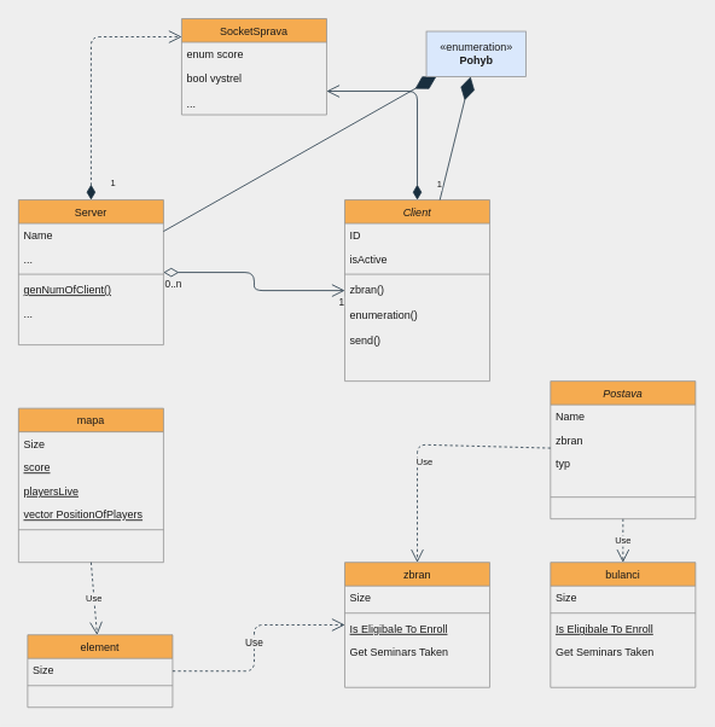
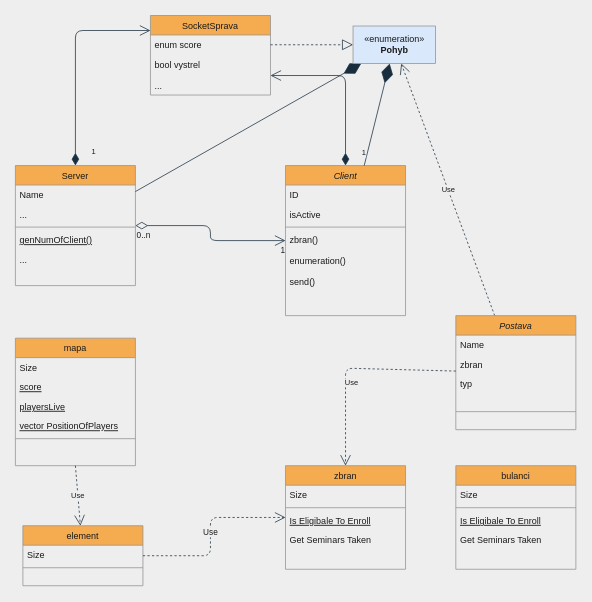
  <mxCell id="0" />
  <mxCell id="1" parent="0" />
  <mxCell id="2" value="Client" style="swimlane;fontStyle=2;align=center;verticalAlign=top;childLayout=stackLayout;horizontal=1;startSize=26;horizontalStack=0;resizeParent=1;resizeLast=0;collapsible=1;marginBottom=0;shadow=0;strokeWidth=1;fillColor=#F5AB50;strokeColor=#909090;fontColor=#1A1A1A;" parent="1" vertex="1"><mxGeometry x="380" y="220" width="160" height="200" as="geometry"><mxRectangle x="230" y="140" width="160" height="26" as="alternateBounds" /></mxGeometry></mxCell>
  <mxCell id="3" value="ID" style="text;align=left;verticalAlign=top;spacingLeft=4;spacingRight=4;overflow=hidden;rotatable=0;points=[[0,0.5],[1,0.5]];portConstraint=eastwest;shadow=0;html=0;fontColor=#1A1A1A;" parent="2" vertex="1"><mxGeometry y="26" width="160" height="26" as="geometry" /></mxCell>
  <mxCell id="4" value="isActive" style="text;align=left;verticalAlign=top;spacingLeft=4;spacingRight=4;overflow=hidden;rotatable=0;points=[[0,0.5],[1,0.5]];portConstraint=eastwest;shadow=0;html=0;fontColor=#1A1A1A;" parent="2" vertex="1"><mxGeometry y="52" width="160" height="26" as="geometry" /></mxCell>
  <mxCell id="5" value="" style="line;html=1;strokeWidth=1;align=left;verticalAlign=middle;spacingTop=-1;spacingLeft=3;spacingRight=3;rotatable=0;labelPosition=right;points=[];portConstraint=eastwest;fillColor=#F5AB50;strokeColor=#909090;fontColor=#1A1A1A;labelBackgroundColor=#EEEEEE;" parent="2" vertex="1"><mxGeometry y="78" width="160" height="8" as="geometry" /></mxCell>
  <mxCell id="6" value="zbran()" style="text;align=left;verticalAlign=top;spacingLeft=4;spacingRight=4;overflow=hidden;rotatable=0;points=[[0,0.5],[1,0.5]];portConstraint=eastwest;fontColor=#1A1A1A;" parent="2" vertex="1"><mxGeometry y="86" width="160" height="28" as="geometry" /></mxCell>
  <mxCell id="7" value="enumeration()" style="text;align=left;verticalAlign=top;spacingLeft=4;spacingRight=4;overflow=hidden;rotatable=0;points=[[0,0.5],[1,0.5]];portConstraint=eastwest;fontColor=#1A1A1A;" parent="2" vertex="1"><mxGeometry y="114" width="160" height="28" as="geometry" /></mxCell>
  <mxCell id="8" value="send()" style="text;align=left;verticalAlign=top;spacingLeft=4;spacingRight=4;overflow=hidden;rotatable=0;points=[[0,0.5],[1,0.5]];portConstraint=eastwest;fontColor=#1A1A1A;" parent="2" vertex="1"><mxGeometry y="142" width="160" height="28" as="geometry" /></mxCell>
  <mxCell id="9" value="Server" style="swimlane;fontStyle=0;align=center;verticalAlign=top;childLayout=stackLayout;horizontal=1;startSize=26;horizontalStack=0;resizeParent=1;resizeLast=0;collapsible=1;marginBottom=0;shadow=0;strokeWidth=1;fillColor=#F5AB50;strokeColor=#909090;fontColor=#1A1A1A;" parent="1" vertex="1"><mxGeometry x="20" y="220" width="160" height="160" as="geometry"><mxRectangle x="130" y="380" width="160" height="26" as="alternateBounds" /></mxGeometry></mxCell>
  <mxCell id="10" value="Name" style="text;align=left;verticalAlign=top;spacingLeft=4;spacingRight=4;overflow=hidden;rotatable=0;points=[[0,0.5],[1,0.5]];portConstraint=eastwest;fontColor=#1A1A1A;" parent="9" vertex="1"><mxGeometry y="26" width="160" height="26" as="geometry" /></mxCell>
  <mxCell id="11" value="..." style="text;align=left;verticalAlign=top;spacingLeft=4;spacingRight=4;overflow=hidden;rotatable=0;points=[[0,0.5],[1,0.5]];portConstraint=eastwest;shadow=0;html=0;fontColor=#1A1A1A;" parent="9" vertex="1"><mxGeometry y="52" width="160" height="26" as="geometry" /></mxCell>
  <mxCell id="12" value="" style="line;html=1;strokeWidth=1;align=left;verticalAlign=middle;spacingTop=-1;spacingLeft=3;spacingRight=3;rotatable=0;labelPosition=right;points=[];portConstraint=eastwest;fillColor=#F5AB50;strokeColor=#909090;fontColor=#1A1A1A;labelBackgroundColor=#EEEEEE;" parent="9" vertex="1"><mxGeometry y="78" width="160" height="8" as="geometry" /></mxCell>
  <mxCell id="13" value="genNumOfClient()" style="text;align=left;verticalAlign=top;spacingLeft=4;spacingRight=4;overflow=hidden;rotatable=0;points=[[0,0.5],[1,0.5]];portConstraint=eastwest;fontStyle=4;fontColor=#1A1A1A;" parent="9" vertex="1"><mxGeometry y="86" width="160" height="26" as="geometry" /></mxCell>
  <mxCell id="14" value="..." style="text;align=left;verticalAlign=top;spacingLeft=4;spacingRight=4;overflow=hidden;rotatable=0;points=[[0,0.5],[1,0.5]];portConstraint=eastwest;fontColor=#1A1A1A;" parent="9" vertex="1"><mxGeometry y="112" width="160" height="26" as="geometry" /></mxCell>
  <mxCell id="15" value="mapa" style="swimlane;fontStyle=0;align=center;verticalAlign=top;childLayout=stackLayout;horizontal=1;startSize=26;horizontalStack=0;resizeParent=1;resizeLast=0;collapsible=1;marginBottom=0;shadow=0;strokeWidth=1;fillColor=#F5AB50;strokeColor=#909090;fontColor=#1A1A1A;" parent="1" vertex="1"><mxGeometry x="20" y="450" width="160" height="170" as="geometry"><mxRectangle x="130" y="380" width="160" height="26" as="alternateBounds" /></mxGeometry></mxCell>
  <mxCell id="16" value="Size" style="text;align=left;verticalAlign=top;spacingLeft=4;spacingRight=4;overflow=hidden;rotatable=0;points=[[0,0.5],[1,0.5]];portConstraint=eastwest;fontColor=#1A1A1A;" parent="15" vertex="1"><mxGeometry y="26" width="160" height="26" as="geometry" /></mxCell>
  <mxCell id="17" value="score" style="text;align=left;verticalAlign=top;spacingLeft=4;spacingRight=4;overflow=hidden;rotatable=0;points=[[0,0.5],[1,0.5]];portConstraint=eastwest;fontStyle=4;fontColor=#1A1A1A;" parent="15" vertex="1"><mxGeometry y="52" width="160" height="26" as="geometry" /></mxCell>
  <mxCell id="18" value="playersLive" style="text;align=left;verticalAlign=top;spacingLeft=4;spacingRight=4;overflow=hidden;rotatable=0;points=[[0,0.5],[1,0.5]];portConstraint=eastwest;fontStyle=4;fontColor=#1A1A1A;" parent="15" vertex="1"><mxGeometry y="78" width="160" height="26" as="geometry" /></mxCell>
  <mxCell id="19" value="vector PositionOfPlayers" style="text;align=left;verticalAlign=top;spacingLeft=4;spacingRight=4;overflow=hidden;rotatable=0;points=[[0,0.5],[1,0.5]];portConstraint=eastwest;fontStyle=4;fontColor=#1A1A1A;" parent="15" vertex="1"><mxGeometry y="104" width="160" height="26" as="geometry" /></mxCell>
  <mxCell id="20" value="" style="line;html=1;strokeWidth=1;align=left;verticalAlign=middle;spacingTop=-1;spacingLeft=3;spacingRight=3;rotatable=0;labelPosition=right;points=[];portConstraint=eastwest;fillColor=#F5AB50;strokeColor=#909090;fontColor=#1A1A1A;labelBackgroundColor=#EEEEEE;" parent="15" vertex="1"><mxGeometry y="130" width="160" height="8" as="geometry" /></mxCell>
  <mxCell id="21" value="bulanci" style="swimlane;fontStyle=0;align=center;verticalAlign=top;childLayout=stackLayout;horizontal=1;startSize=26;horizontalStack=0;resizeParent=1;resizeLast=0;collapsible=1;marginBottom=0;shadow=0;strokeWidth=1;fillColor=#F5AB50;strokeColor=#909090;fontColor=#1A1A1A;" parent="1" vertex="1"><mxGeometry x="607" y="620" width="160" height="138" as="geometry"><mxRectangle x="130" y="380" width="160" height="26" as="alternateBounds" /></mxGeometry></mxCell>
  <mxCell id="22" value="Size" style="text;align=left;verticalAlign=top;spacingLeft=4;spacingRight=4;overflow=hidden;rotatable=0;points=[[0,0.5],[1,0.5]];portConstraint=eastwest;fontColor=#1A1A1A;" parent="21" vertex="1"><mxGeometry y="26" width="160" height="26" as="geometry" /></mxCell>
  <mxCell id="23" value="" style="line;html=1;strokeWidth=1;align=left;verticalAlign=middle;spacingTop=-1;spacingLeft=3;spacingRight=3;rotatable=0;labelPosition=right;points=[];portConstraint=eastwest;fillColor=#F5AB50;strokeColor=#909090;fontColor=#1A1A1A;labelBackgroundColor=#EEEEEE;" parent="21" vertex="1"><mxGeometry y="52" width="160" height="8" as="geometry" /></mxCell>
  <mxCell id="24" value="Is Eligibale To Enroll" style="text;align=left;verticalAlign=top;spacingLeft=4;spacingRight=4;overflow=hidden;rotatable=0;points=[[0,0.5],[1,0.5]];portConstraint=eastwest;fontStyle=4;fontColor=#1A1A1A;" parent="21" vertex="1"><mxGeometry y="60" width="160" height="26" as="geometry" /></mxCell>
  <mxCell id="25" value="Get Seminars Taken" style="text;align=left;verticalAlign=top;spacingLeft=4;spacingRight=4;overflow=hidden;rotatable=0;points=[[0,0.5],[1,0.5]];portConstraint=eastwest;fontColor=#1A1A1A;" parent="21" vertex="1"><mxGeometry y="86" width="160" height="26" as="geometry" /></mxCell>
  <mxCell id="26" value="zbran" style="swimlane;fontStyle=0;align=center;verticalAlign=top;childLayout=stackLayout;horizontal=1;startSize=26;horizontalStack=0;resizeParent=1;resizeLast=0;collapsible=1;marginBottom=0;shadow=0;strokeWidth=1;fillColor=#F5AB50;strokeColor=#909090;fontColor=#1A1A1A;" parent="1" vertex="1"><mxGeometry x="380" y="620" width="160" height="138" as="geometry"><mxRectangle x="130" y="380" width="160" height="26" as="alternateBounds" /></mxGeometry></mxCell>
  <mxCell id="27" value="Size" style="text;align=left;verticalAlign=top;spacingLeft=4;spacingRight=4;overflow=hidden;rotatable=0;points=[[0,0.5],[1,0.5]];portConstraint=eastwest;fontColor=#1A1A1A;" parent="26" vertex="1"><mxGeometry y="26" width="160" height="26" as="geometry" /></mxCell>
  <mxCell id="28" value="" style="line;html=1;strokeWidth=1;align=left;verticalAlign=middle;spacingTop=-1;spacingLeft=3;spacingRight=3;rotatable=0;labelPosition=right;points=[];portConstraint=eastwest;fillColor=#F5AB50;strokeColor=#909090;fontColor=#1A1A1A;labelBackgroundColor=#EEEEEE;" parent="26" vertex="1"><mxGeometry y="52" width="160" height="8" as="geometry" /></mxCell>
  <mxCell id="29" value="Is Eligibale To Enroll" style="text;align=left;verticalAlign=top;spacingLeft=4;spacingRight=4;overflow=hidden;rotatable=0;points=[[0,0.5],[1,0.5]];portConstraint=eastwest;fontStyle=4;fontColor=#1A1A1A;" parent="26" vertex="1"><mxGeometry y="60" width="160" height="26" as="geometry" /></mxCell>
  <mxCell id="30" value="Get Seminars Taken" style="text;align=left;verticalAlign=top;spacingLeft=4;spacingRight=4;overflow=hidden;rotatable=0;points=[[0,0.5],[1,0.5]];portConstraint=eastwest;fontColor=#1A1A1A;" parent="26" vertex="1"><mxGeometry y="86" width="160" height="26" as="geometry" /></mxCell>
  <mxCell id="31" value="element" style="swimlane;fontStyle=0;align=center;verticalAlign=top;childLayout=stackLayout;horizontal=1;startSize=26;horizontalStack=0;resizeParent=1;resizeLast=0;collapsible=1;marginBottom=0;shadow=0;strokeWidth=1;fillColor=#F5AB50;strokeColor=#909090;fontColor=#1A1A1A;" parent="1" vertex="1"><mxGeometry x="30" y="700" width="160" height="80" as="geometry"><mxRectangle x="130" y="380" width="160" height="26" as="alternateBounds" /></mxGeometry></mxCell>
  <mxCell id="32" value="Size" style="text;align=left;verticalAlign=top;spacingLeft=4;spacingRight=4;overflow=hidden;rotatable=0;points=[[0,0.5],[1,0.5]];portConstraint=eastwest;fontColor=#1A1A1A;" parent="31" vertex="1"><mxGeometry y="26" width="160" height="26" as="geometry" /></mxCell>
  <mxCell id="33" value="" style="line;html=1;strokeWidth=1;align=left;verticalAlign=middle;spacingTop=-1;spacingLeft=3;spacingRight=3;rotatable=0;labelPosition=right;points=[];portConstraint=eastwest;fillColor=#F5AB50;strokeColor=#909090;fontColor=#1A1A1A;labelBackgroundColor=#EEEEEE;" parent="31" vertex="1"><mxGeometry y="52" width="160" height="8" as="geometry" /></mxCell>
  <mxCell id="34" value="SocketSprava" style="swimlane;fontStyle=0;align=center;verticalAlign=top;childLayout=stackLayout;horizontal=1;startSize=26;horizontalStack=0;resizeParent=1;resizeLast=0;collapsible=1;marginBottom=0;shadow=0;strokeWidth=1;fillColor=#F5AB50;strokeColor=#909090;fontColor=#1A1A1A;" parent="1" vertex="1"><mxGeometry x="200" y="20" width="160" height="106" as="geometry"><mxRectangle x="130" y="380" width="160" height="26" as="alternateBounds" /></mxGeometry></mxCell>
  <mxCell id="35" value="enum score&#10;&#10;" style="text;align=left;verticalAlign=top;spacingLeft=4;spacingRight=4;overflow=hidden;rotatable=0;points=[[0,0.5],[1,0.5]];portConstraint=eastwest;fontColor=#1A1A1A;" parent="34" vertex="1"><mxGeometry y="26" width="160" height="26" as="geometry" /></mxCell>
  <mxCell id="36" value="bool vystrel" style="text;align=left;verticalAlign=top;spacingLeft=4;spacingRight=4;overflow=hidden;rotatable=0;points=[[0,0.5],[1,0.5]];portConstraint=eastwest;fontColor=#1A1A1A;" parent="34" vertex="1"><mxGeometry y="52" width="160" height="28" as="geometry" /></mxCell>
  <mxCell id="37" value="..." style="text;align=left;verticalAlign=top;spacingLeft=4;spacingRight=4;overflow=hidden;rotatable=0;points=[[0,0.5],[1,0.5]];portConstraint=eastwest;fontColor=#1A1A1A;" parent="34" vertex="1"><mxGeometry y="80" width="160" height="26" as="geometry" /></mxCell>
  <mxCell id="38" value="" style="endArrow=diamondThin;endFill=1;endSize=24;html=1;fontSize=10;strokeColor=#182E3E;fontColor=#1A1A1A;labelBackgroundColor=#EEEEEE;" parent="1" source="9" target="54" edge="1"><mxGeometry width="160" relative="1" as="geometry"><mxPoint x="70" y="350" as="sourcePoint" /><mxPoint x="230" y="350" as="targetPoint" /></mxGeometry></mxCell>
  <mxCell id="39" value="Use" style="endArrow=open;endSize=12;dashed=1;html=1;fontSize=10;exitX=0.5;exitY=1;exitDx=0;exitDy=0;strokeColor=#182E3E;fontColor=#1A1A1A;labelBackgroundColor=#EEEEEE;" parent="1" source="15" target="31" edge="1"><mxGeometry width="160" relative="1" as="geometry"><mxPoint x="-200" y="360" as="sourcePoint" /><mxPoint x="230" y="430" as="targetPoint" /></mxGeometry></mxCell>
- <mxCell id="40" value="Use" style="endArrow=open;endSize=12;dashed=1;html=1;fontSize=10;strokeColor=#182E3E;fontColor=#1A1A1A;labelBackgroundColor=#EEEEEE;" parent="1" source="41" target="21" edge="1"><mxGeometry width="160" relative="1" as="geometry"><mxPoint x="250" y="310" as="sourcePoint" /><mxPoint x="410" y="310" as="targetPoint" /></mxGeometry></mxCell>
+ <mxCell id="40" value="Use" style="endArrow=open;endSize=12;dashed=1;html=1;fontSize=10;strokeColor=#182E3E;fontColor=#1A1A1A;labelBackgroundColor=#EEEEEE;" parent="1" source="41" target="54" edge="1"><mxGeometry width="160" relative="1" as="geometry"><mxPoint x="250" y="310" as="sourcePoint" /><mxPoint x="410" y="310" as="targetPoint" /></mxGeometry></mxCell>
  <mxCell id="41" value="Postava" style="swimlane;fontStyle=2;align=center;verticalAlign=top;childLayout=stackLayout;horizontal=1;startSize=26;horizontalStack=0;resizeParent=1;resizeLast=0;collapsible=1;marginBottom=0;shadow=0;strokeWidth=1;fillColor=#F5AB50;strokeColor=#909090;fontColor=#1A1A1A;" parent="1" vertex="1"><mxGeometry x="607" y="420" width="160" height="152" as="geometry"><mxRectangle x="230" y="140" width="160" height="26" as="alternateBounds" /></mxGeometry></mxCell>
  <mxCell id="42" value="Name" style="text;align=left;verticalAlign=top;spacingLeft=4;spacingRight=4;overflow=hidden;rotatable=0;points=[[0,0.5],[1,0.5]];portConstraint=eastwest;fontColor=#1A1A1A;" parent="41" vertex="1"><mxGeometry y="26" width="160" height="26" as="geometry" /></mxCell>
  <mxCell id="43" value="zbran" style="text;align=left;verticalAlign=top;spacingLeft=4;spacingRight=4;overflow=hidden;rotatable=0;points=[[0,0.5],[1,0.5]];portConstraint=eastwest;fontColor=#1A1A1A;" parent="41" vertex="1"><mxGeometry y="52" width="160" height="26" as="geometry" /></mxCell>
  <mxCell id="44" value="typ" style="text;align=left;verticalAlign=top;spacingLeft=4;spacingRight=4;overflow=hidden;rotatable=0;points=[[0,0.5],[1,0.5]];portConstraint=eastwest;fontColor=#1A1A1A;" parent="41" vertex="1"><mxGeometry y="78" width="160" height="26" as="geometry" /></mxCell>
  <mxCell id="45" value="" style="line;html=1;strokeWidth=1;align=left;verticalAlign=middle;spacingTop=-1;spacingLeft=3;spacingRight=3;rotatable=0;labelPosition=right;points=[];portConstraint=eastwest;fillColor=#F5AB50;strokeColor=#909090;fontColor=#1A1A1A;labelBackgroundColor=#EEEEEE;" parent="41" vertex="1"><mxGeometry y="104" width="160" height="48" as="geometry" /></mxCell>
  <mxCell id="46" value="" style="endArrow=diamondThin;endFill=1;endSize=24;html=1;fontSize=10;strokeColor=#182E3E;fontColor=#1A1A1A;labelBackgroundColor=#EEEEEE;" parent="1" source="2" target="54" edge="1"><mxGeometry width="160" relative="1" as="geometry"><mxPoint x="360" y="380" as="sourcePoint" /><mxPoint x="520" y="380" as="targetPoint" /></mxGeometry></mxCell>
  <mxCell id="47" value="" style="endArrow=open;html=1;endSize=12;startArrow=diamondThin;startSize=14;startFill=0;edgeStyle=orthogonalEdgeStyle;fontSize=10;strokeColor=#182E3E;fontColor=#1A1A1A;labelBackgroundColor=#EEEEEE;" parent="1" source="9" target="2" edge="1"><mxGeometry y="-21" relative="1" as="geometry"><mxPoint x="160" y="260" as="sourcePoint" /><mxPoint x="320" y="260" as="targetPoint" /><mxPoint as="offset" /></mxGeometry></mxCell>
  <mxCell id="48" value="0..n" style="edgeLabel;resizable=0;html=1;align=left;verticalAlign=top;fontColor=#1A1A1A;labelBackgroundColor=#EEEEEE;" parent="47" connectable="0" vertex="1"><mxGeometry x="-1" relative="1" as="geometry" /></mxCell>
  <mxCell id="49" value="1" style="edgeLabel;resizable=0;html=1;align=right;verticalAlign=top;fontColor=#1A1A1A;labelBackgroundColor=#EEEEEE;" parent="47" connectable="0" vertex="1"><mxGeometry x="1" relative="1" as="geometry" /></mxCell>
- <mxCell id="50" value="1" style="endArrow=open;html=1;endSize=12;startArrow=diamondThin;startSize=14;startFill=1;edgeStyle=orthogonalEdgeStyle;align=left;verticalAlign=bottom;fontSize=10;exitX=0.5;exitY=0;exitDx=0;exitDy=0;strokeColor=#182E3E;fontColor=#1A1A1A;labelBackgroundColor=#EEEEEE;dashed=1;" parent="1" source="9" target="34" edge="1"><mxGeometry x="-0.927" y="-20" relative="1" as="geometry"><mxPoint x="160" y="180" as="sourcePoint" /><mxPoint x="320" y="180" as="targetPoint" /><Array as="points"><mxPoint x="100" y="40" /></Array><mxPoint as="offset" /></mxGeometry></mxCell>
+ <mxCell id="50" value="1" style="endArrow=open;html=1;endSize=12;startArrow=diamondThin;startSize=14;startFill=1;edgeStyle=orthogonalEdgeStyle;align=left;verticalAlign=bottom;fontSize=10;exitX=0.5;exitY=0;exitDx=0;exitDy=0;strokeColor=#182E3E;fontColor=#1A1A1A;labelBackgroundColor=#EEEEEE;" parent="1" source="9" target="34" edge="1"><mxGeometry x="-0.927" y="-20" relative="1" as="geometry"><mxPoint x="160" y="180" as="sourcePoint" /><mxPoint x="320" y="180" as="targetPoint" /><Array as="points"><mxPoint x="100" y="40" /></Array><mxPoint as="offset" /></mxGeometry></mxCell>
  <mxCell id="51" value="1" style="endArrow=open;html=1;endSize=12;startArrow=diamondThin;startSize=14;startFill=1;edgeStyle=orthogonalEdgeStyle;align=left;verticalAlign=bottom;fontSize=10;strokeColor=#182E3E;fontColor=#1A1A1A;labelBackgroundColor=#EEEEEE;" parent="1" target="37" edge="1"><mxGeometry x="-0.927" y="-20" relative="1" as="geometry"><mxPoint x="460" y="220" as="sourcePoint" /><mxPoint x="290" y="136" as="targetPoint" /><mxPoint as="offset" /><Array as="points"><mxPoint x="460" y="100" /></Array></mxGeometry></mxCell>
  <mxCell id="52" value="Use" style="endArrow=open;endSize=12;dashed=1;html=1;fontSize=10;strokeColor=#182E3E;fontColor=#1A1A1A;entryX=0.5;entryY=0;entryDx=0;entryDy=0;labelBackgroundColor=#EEEEEE;" parent="1" source="41" target="26" edge="1"><mxGeometry x="0.007" y="19" width="160" relative="1" as="geometry"><mxPoint x="697" y="568" as="sourcePoint" /><mxPoint x="697" y="630" as="targetPoint" /><Array as="points"><mxPoint x="460" y="490" /></Array><mxPoint as="offset" /></mxGeometry></mxCell>
  <mxCell id="53" value="Use" style="endArrow=open;endSize=12;dashed=1;html=1;strokeColor=#182E3E;fontColor=#1A1A1A;exitX=1;exitY=0.5;exitDx=0;exitDy=0;labelBackgroundColor=#EEEEEE;" parent="1" source="31" target="26" edge="1"><mxGeometry width="160" relative="1" as="geometry"><mxPoint x="280" y="570" as="sourcePoint" /><mxPoint x="370" y="740" as="targetPoint" /><Array as="points"><mxPoint x="280" y="740" /><mxPoint x="280" y="689" /></Array></mxGeometry></mxCell>
  <mxCell id="54" value="«enumeration»&lt;br&gt;&lt;b&gt;Pohyb&lt;/b&gt;" style="html=1;strokeColor=#909090;fillColor=#dae8fc;fontColor=#1A1A1A;" parent="1" vertex="1"><mxGeometry x="470" y="34" width="110" height="50" as="geometry" /></mxCell>
+ <mxCell id="55" value="" style="endArrow=block;dashed=1;endFill=0;endSize=12;html=1;strokeColor=#182E3E;fontColor=#1A1A1A;labelBackgroundColor=#EEEEEE;" parent="1" source="35" target="54" edge="1"><mxGeometry width="160" relative="1" as="geometry"><mxPoint x="80" y="150" as="sourcePoint" /><mxPoint x="240" y="150" as="targetPoint" /></mxGeometry></mxCell>
